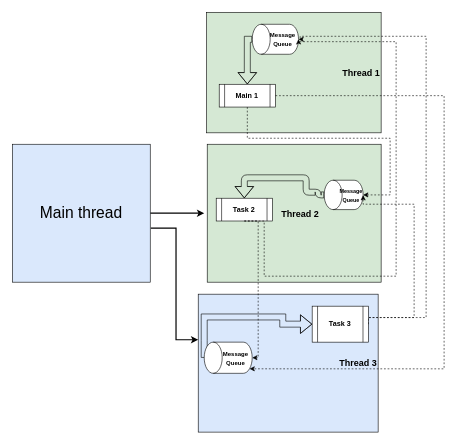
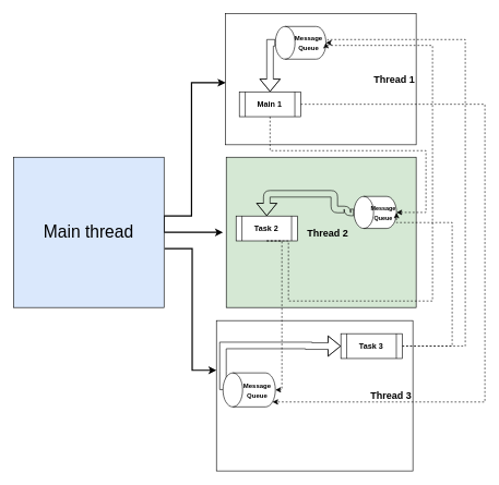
  <mxCell id="0" />
  <mxCell id="1" parent="0" />
  <mxCell id="2" value="" style="group" vertex="1" connectable="0" parent="1"><mxGeometry x="345" y="30" width="290" height="440" as="geometry" /></mxCell>
  <mxCell id="3" value="" style="group" vertex="1" connectable="0" parent="2"><mxGeometry y="210" width="290" height="230" as="geometry" /></mxCell>
  <mxCell id="4" value="&lt;b style=&quot;text-align: right&quot;&gt;&lt;font style=&quot;font-size: 15px&quot;&gt;&amp;nbsp; &amp;nbsp; &amp;nbsp;Thread 2&lt;/font&gt;&lt;/b&gt;" style="rounded=0;whiteSpace=wrap;html=1;align=center;fillColor=#d5e8d4;" vertex="1" parent="3"><mxGeometry width="290" height="230" as="geometry" /></mxCell>
  <mxCell id="5" value="&lt;font size=&quot;1&quot;&gt;&lt;b style=&quot;font-size: 9px&quot;&gt;Message Queue&lt;/b&gt;&lt;/font&gt;" style="shape=cylinder3;whiteSpace=wrap;html=1;boundedLbl=1;backgroundOutline=1;size=15;direction=north;align=center;" vertex="1" parent="3"><mxGeometry x="195" y="60" width="65.01" height="49" as="geometry" /></mxCell>
  <mxCell id="6" value="&lt;b&gt;Task 2&lt;/b&gt;" style="shape=process;whiteSpace=wrap;html=1;backgroundOutline=1;" vertex="1" parent="3"><mxGeometry x="15" y="90" width="93.75" height="38" as="geometry" /></mxCell>
  <mxCell id="7" style="edgeStyle=orthogonalEdgeStyle;orthogonalLoop=1;jettySize=auto;html=1;exitX=0.5;exitY=0;exitDx=0;exitDy=0;exitPerimeter=0;entryX=0.5;entryY=0;entryDx=0;entryDy=0;curved=1;shape=flexArrow;" edge="1" parent="3" source="5" target="6"><mxGeometry relative="1" as="geometry"><Array as="points"><mxPoint x="185" y="85" /><mxPoint x="185" y="80" /><mxPoint x="165" y="80" /><mxPoint x="165" y="56" /><mxPoint x="62" y="56" /></Array></mxGeometry></mxCell>
  <mxCell id="8" value="" style="group" vertex="1" connectable="0" parent="2"><mxGeometry width="290" height="191" as="geometry" /></mxCell>
- <mxCell id="9" value="&lt;b&gt;&lt;font style=&quot;font-size: 15px&quot;&gt;&amp;nbsp; &amp;nbsp; &amp;nbsp;Thread 1&lt;/font&gt;&lt;/b&gt;" style="rounded=0;whiteSpace=wrap;html=1;align=right;fillColor=#d5e8d4;" vertex="1" parent="8"><mxGeometry x="-1" y="-10" width="291" height="201" as="geometry" /></mxCell>
+ <mxCell id="9" value="&lt;b&gt;&lt;font style=&quot;font-size: 15px&quot;&gt;&amp;nbsp; &amp;nbsp; &amp;nbsp;Thread 1&lt;/font&gt;&lt;/b&gt;" style="rounded=0;whiteSpace=wrap;html=1;align=right;" vertex="1" parent="8"><mxGeometry x="-1" y="-10" width="291" height="201" as="geometry" /></mxCell>
  <mxCell id="10" value="&lt;font size=&quot;1&quot;&gt;&lt;b&gt;Message Queue&lt;/b&gt;&lt;/font&gt;" style="shape=cylinder3;whiteSpace=wrap;html=1;boundedLbl=1;backgroundOutline=1;size=15;direction=north;" vertex="1" parent="8"><mxGeometry x="75" y="10" width="77.25" height="50" as="geometry" /></mxCell>
  <mxCell id="11" value="&lt;b&gt;Main 1&lt;/b&gt;" style="shape=process;whiteSpace=wrap;html=1;backgroundOutline=1;" vertex="1" parent="8"><mxGeometry x="20" y="110" width="93.75" height="38" as="geometry" /></mxCell>
  <mxCell id="12" style="edgeStyle=orthogonalEdgeStyle;rounded=0;orthogonalLoop=1;jettySize=auto;html=1;exitX=0.5;exitY=0;exitDx=0;exitDy=0;exitPerimeter=0;entryX=0.5;entryY=0;entryDx=0;entryDy=0;shape=flexArrow;" edge="1" parent="8" source="10" target="11"><mxGeometry relative="1" as="geometry"><Array as="points"><mxPoint x="67" y="35" /></Array></mxGeometry></mxCell>
  <mxCell id="13" style="edgeStyle=orthogonalEdgeStyle;rounded=0;orthogonalLoop=1;jettySize=auto;html=1;exitX=0.5;exitY=1;exitDx=0;exitDy=0;entryX=0.5;entryY=1;entryDx=0;entryDy=0;entryPerimeter=0;dashed=1;" edge="1" parent="2" source="6" target="10"><mxGeometry relative="1" as="geometry"><Array as="points"><mxPoint x="95" y="338" /><mxPoint x="95" y="430" /><mxPoint x="315" y="430" /><mxPoint x="315" y="39" /></Array></mxGeometry></mxCell>
  <mxCell id="14" style="edgeStyle=orthogonalEdgeStyle;rounded=0;orthogonalLoop=1;jettySize=auto;html=1;exitX=0.5;exitY=1;exitDx=0;exitDy=0;entryX=0.5;entryY=1;entryDx=0;entryDy=0;entryPerimeter=0;strokeWidth=1;dashed=1;" edge="1" parent="2" source="11" target="5"><mxGeometry relative="1" as="geometry"><Array as="points"><mxPoint x="67" y="200" /><mxPoint x="305" y="200" /><mxPoint x="305" y="295" /></Array></mxGeometry></mxCell>
+ <mxCell id="15" style="edgeStyle=orthogonalEdgeStyle;rounded=0;orthogonalLoop=1;jettySize=auto;html=1;exitX=1;exitY=0.5;exitDx=0;exitDy=0;strokeWidth=2;" edge="1" parent="1" source="17" target="9"><mxGeometry relative="1" as="geometry"><Array as="points"><mxPoint x="292" y="330" /><mxPoint x="292" y="126" /></Array></mxGeometry></mxCell>
  <mxCell id="16" style="edgeStyle=orthogonalEdgeStyle;rounded=0;orthogonalLoop=1;jettySize=auto;html=1;strokeWidth=2;" edge="1" parent="1" source="17"><mxGeometry relative="1" as="geometry"><mxPoint x="340" y="355" as="targetPoint" /></mxGeometry></mxCell>
  <mxCell id="17" value="&lt;font style=&quot;font-size: 26px&quot;&gt;Main thread&lt;/font&gt;" style="whiteSpace=wrap;html=1;aspect=fixed;fillColor=#dae8fc;" vertex="1" parent="1"><mxGeometry x="20" y="240" width="230" height="230" as="geometry" /></mxCell>
- <mxCell id="18" value="&lt;b&gt;&lt;font style=&quot;font-size: 15px&quot;&gt;&amp;nbsp; &amp;nbsp; &amp;nbsp;Thread 3&lt;/font&gt;&lt;/b&gt;" style="rounded=0;whiteSpace=wrap;html=1;align=right;fillColor=#dae8fc;" vertex="1" parent="1"><mxGeometry x="330" y="490" width="300" height="230" as="geometry" /></mxCell>
+ <mxCell id="18" value="&lt;b&gt;&lt;font style=&quot;font-size: 15px&quot;&gt;&amp;nbsp; &amp;nbsp; &amp;nbsp;Thread 3&lt;/font&gt;&lt;/b&gt;" style="rounded=0;whiteSpace=wrap;html=1;align=right;" vertex="1" parent="1"><mxGeometry x="330" y="490" width="300" height="230" as="geometry" /></mxCell>
  <mxCell id="19" style="edgeStyle=orthogonalEdgeStyle;rounded=0;orthogonalLoop=1;jettySize=auto;html=1;exitX=1;exitY=0.5;exitDx=0;exitDy=0;dashed=1;strokeWidth=1;" edge="1" parent="1" source="21"><mxGeometry relative="1" as="geometry"><mxPoint x="605" y="325" as="targetPoint" /><Array as="points"><mxPoint x="690" y="529" /><mxPoint x="690" y="340" /><mxPoint x="605" y="340" /></Array></mxGeometry></mxCell>
  <mxCell id="20" style="edgeStyle=orthogonalEdgeStyle;rounded=0;orthogonalLoop=1;jettySize=auto;html=1;exitX=1;exitY=0.5;exitDx=0;exitDy=0;entryX=0.5;entryY=1;entryDx=0;entryDy=0;entryPerimeter=0;dashed=1;strokeWidth=1;" edge="1" parent="1" source="21" target="10"><mxGeometry relative="1" as="geometry"><Array as="points"><mxPoint x="710" y="529" /><mxPoint x="710" y="60" /><mxPoint x="500" y="60" /></Array></mxGeometry></mxCell>
- <mxCell id="21" value="&lt;b&gt;Task 3&lt;/b&gt;" style="shape=process;whiteSpace=wrap;html=1;backgroundOutline=1;" vertex="1" parent="1"><mxGeometry x="520" y="510" width="93.75" height="60" as="geometry" /></mxCell>
+ <mxCell id="21" value="&lt;b&gt;Task 3&lt;/b&gt;" style="shape=process;whiteSpace=wrap;html=1;backgroundOutline=1;" vertex="1" parent="1"><mxGeometry x="520" y="510" width="93.75" height="38" as="geometry" /></mxCell>
  <mxCell id="22" style="edgeStyle=orthogonalEdgeStyle;rounded=0;orthogonalLoop=1;jettySize=auto;html=1;exitX=0.5;exitY=0;exitDx=0;exitDy=0;exitPerimeter=0;entryX=0;entryY=0.5;entryDx=0;entryDy=0;strokeWidth=1;shape=flexArrow;" edge="1" parent="1" source="23" target="21"><mxGeometry relative="1" as="geometry"><Array as="points"><mxPoint x="340" y="567" /><mxPoint x="340" y="528" /><mxPoint x="471" y="528" /><mxPoint x="471" y="529" /></Array></mxGeometry></mxCell>
  <mxCell id="23" value="&lt;font size=&quot;1&quot;&gt;&lt;b&gt;Message Queue&lt;/b&gt;&lt;/font&gt;" style="shape=cylinder3;whiteSpace=wrap;html=1;boundedLbl=1;backgroundOutline=1;size=15;direction=north;align=center;" vertex="1" parent="1"><mxGeometry x="340" y="570" width="80" height="52" as="geometry" /></mxCell>
  <mxCell id="24" style="edgeStyle=orthogonalEdgeStyle;rounded=0;orthogonalLoop=1;jettySize=auto;html=1;exitX=0.5;exitY=1;exitDx=0;exitDy=0;entryX=0.5;entryY=1;entryDx=0;entryDy=0;entryPerimeter=0;dashed=1;strokeWidth=1;" edge="1" parent="1" source="6" target="23"><mxGeometry relative="1" as="geometry"><Array as="points"><mxPoint x="430" y="368" /><mxPoint x="430" y="596" /></Array></mxGeometry></mxCell>
  <mxCell id="25" style="edgeStyle=orthogonalEdgeStyle;rounded=0;orthogonalLoop=1;jettySize=auto;html=1;exitX=1;exitY=0.5;exitDx=0;exitDy=0;entryX=0.145;entryY=1;entryDx=0;entryDy=-4.35;entryPerimeter=0;dashed=1;strokeWidth=1;" edge="1" parent="1" source="11" target="23"><mxGeometry relative="1" as="geometry"><Array as="points"><mxPoint x="740" y="159" /><mxPoint x="740" y="614" /></Array></mxGeometry></mxCell>
  <mxCell id="26" style="edgeStyle=orthogonalEdgeStyle;rounded=0;orthogonalLoop=1;jettySize=auto;html=1;strokeWidth=2;" edge="1" parent="1"><mxGeometry relative="1" as="geometry"><mxPoint x="251" y="380" as="sourcePoint" /><mxPoint x="330" y="566" as="targetPoint" /><Array as="points"><mxPoint x="251" y="380" /><mxPoint x="293" y="380" /><mxPoint x="293" y="566" /></Array></mxGeometry></mxCell>
